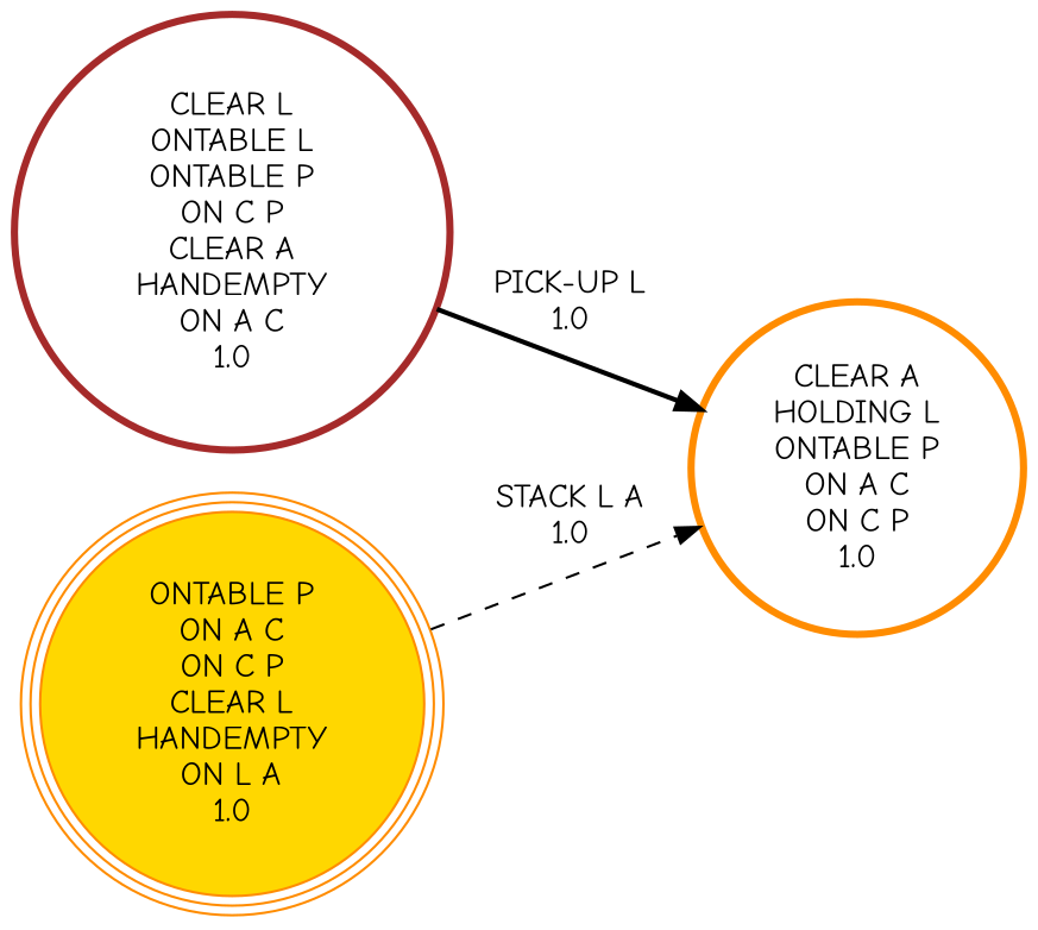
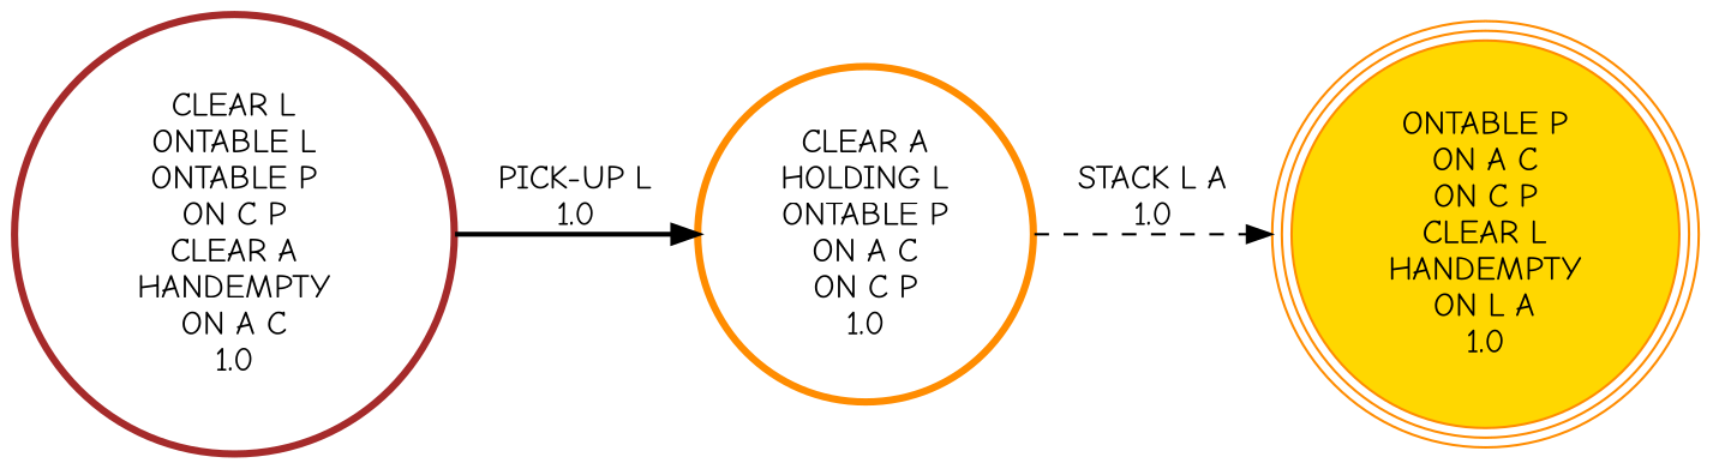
  digraph {
    rankdir=LR
    fontname="Comic Neue"
    node [penwidth=3 shape=circle color=darkorange fontname="Comic Neue"]
    edge [fontname="Comic Neue"]
    "CLEAR L\nONTABLE L\nONTABLE P\nON C P\nCLEAR A\nHANDEMPTY\nON A C\n1.0\n" [color=brown]
    "CLEAR A\nHOLDING L\nONTABLE P\nON A C\nON C P\n1.0\n"
    "ONTABLE P\nON A C\nON C P\nCLEAR L\nHANDEMPTY\nON L A\n1.0\n" [fillcolor=gold peripheries=3 style=filled penwidth=""]
    "CLEAR L\nONTABLE L\nONTABLE P\nON C P\nCLEAR A\nHANDEMPTY\nON A C\n1.0\n" -> "CLEAR A\nHOLDING L\nONTABLE P\nON A C\nON C P\n1.0\n" [label="PICK-UP L\n1.0\n" style=bold]
-   "ONTABLE P\nON A C\nON C P\nCLEAR L\nHANDEMPTY\nON L A\n1.0\n" -> "CLEAR A\nHOLDING L\nONTABLE P\nON A C\nON C P\n1.0\n" [label="STACK L A\n1.0\n" style=dashed]
+   "CLEAR A\nHOLDING L\nONTABLE P\nON A C\nON C P\n1.0\n" -> "ONTABLE P\nON A C\nON C P\nCLEAR L\nHANDEMPTY\nON L A\n1.0\n" [label="STACK L A\n1.0\n" style=dashed]
  }
